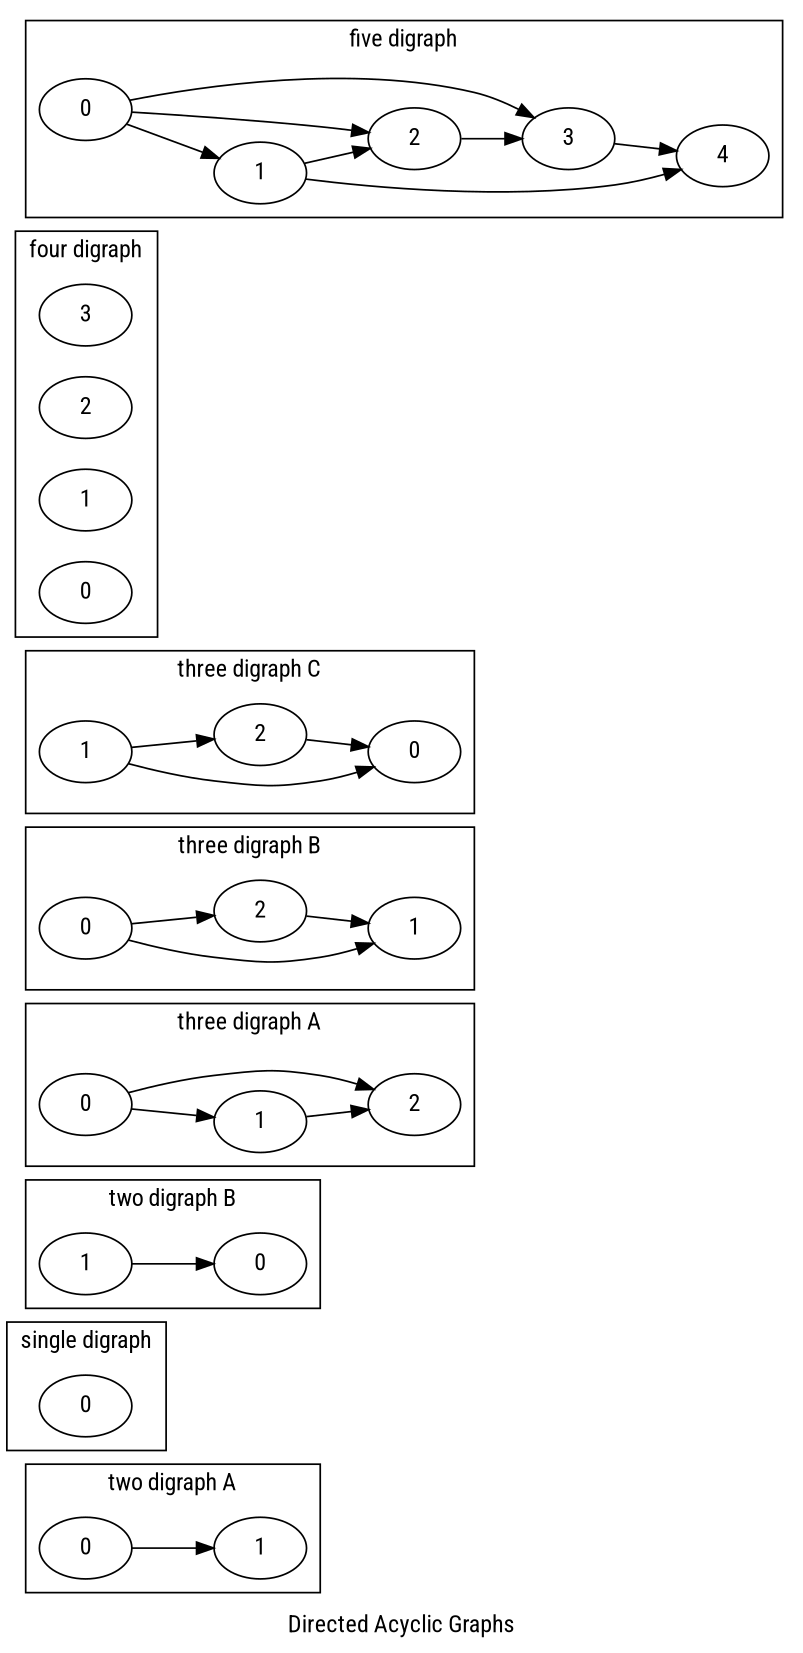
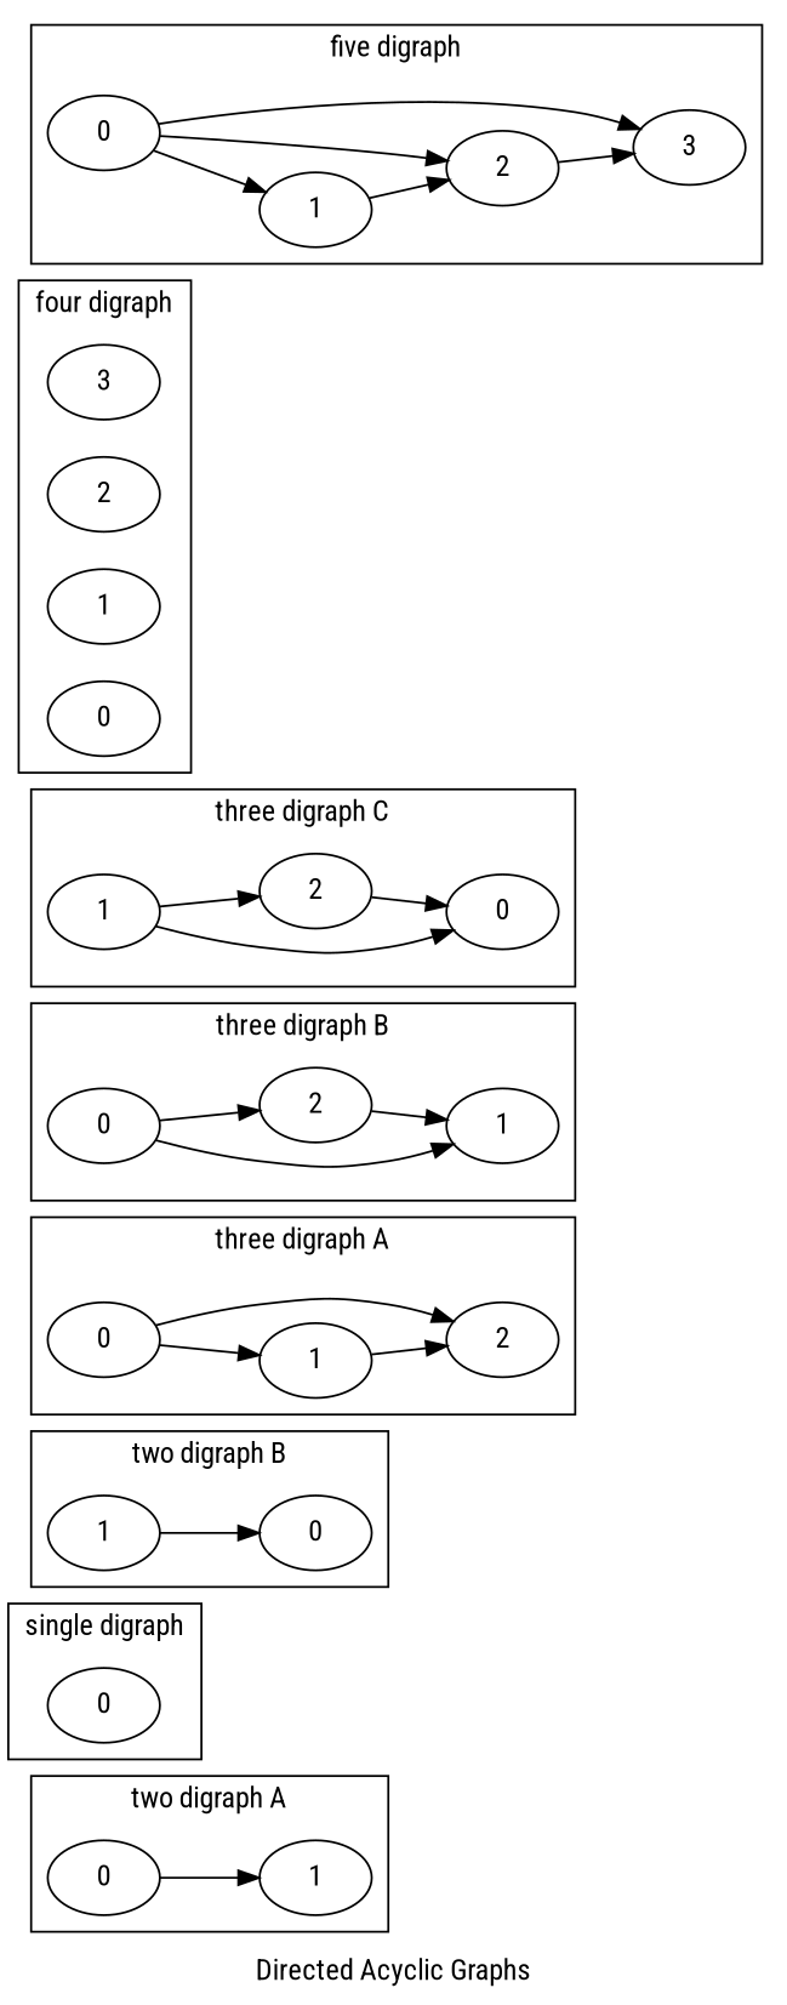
  digraph {
    label="Directed Acyclic Graphs"
    rankdir=LR
    fontname="Roboto Condensed"
    node [fontname="Roboto Condensed"]
    edge [fontname="Roboto Condensed"]
    n1 [label=0]
    n2 [label=1]
    n3 [label=0]
    n4 [label=0]
    n5 [label=1]
    n6 [label=0]
    n7 [label=1]
    n8 [label=2]
    n9 [label=0]
    n10 [label=1]
    n11 [label=2]
    n12 [label=0]
    n13 [label=1]
    n14 [label=2]
    n15 [label=3]
    n16 [label=2]
    n17 [label=1]
    n18 [label=0]
    n19 [label=0]
    n20 [label=1]
    n21 [label=2]
    n22 [label=3]
-   n23 [label=4]
    subgraph cluster_1 {
      label="two digraph A"
      n1
      n2
    }
    subgraph cluster_2 {
      label="single digraph"
      n3
    }
    subgraph cluster_3 {
      label="two digraph B"
      n4
      n5
    }
    subgraph cluster_4 {
      label="three digraph A"
      n6
      n7
      n8
    }
    subgraph cluster_5 {
      label="three digraph B"
      n9
      n10
      n11
    }
    subgraph cluster_6 {
      label="three digraph C"
      n12
      n13
      n14
    }
    subgraph cluster_7 {
      label="four digraph"
      n15
      n16
      n17
      n18
    }
    subgraph cluster_8 {
      label="five digraph"
      n19
      n20
      n21
      n22
-     n23
    }
    n1 -> n2
    n5 -> n4
    n6 -> n7
    n6 -> n8
    n7 -> n8
    n9 -> n10
    n9 -> n11
    n11 -> n10
    n13 -> n12
    n13 -> n14
    n14 -> n12
    n19 -> n20
    n19 -> n21
    n19 -> n22
    n20 -> n21
-   n20 -> n23
    n21 -> n22
-   n22 -> n23
  }
